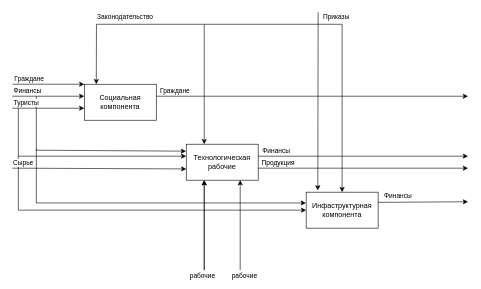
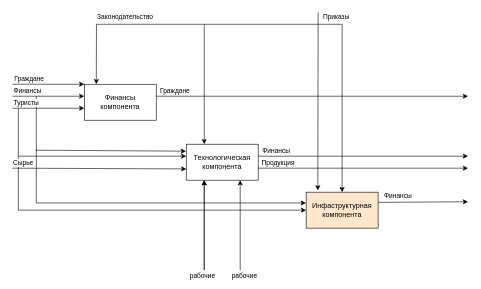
  <mxCell id="0" />
  <mxCell id="1" parent="0" />
- <mxCell id="2" value="Социальная компонента" style="rounded=0;whiteSpace=wrap;html=1;" vertex="1" parent="1"><mxGeometry x="140" y="140" width="120" height="60" as="geometry" /></mxCell>
- <mxCell id="3" value="Технологическая рабочие" style="rounded=0;whiteSpace=wrap;html=1;" vertex="1" parent="1"><mxGeometry x="310" y="240" width="120" height="60" as="geometry" /></mxCell>
- <mxCell id="4" value="Инфаструктурная компонента" style="rounded=0;whiteSpace=wrap;html=1;" vertex="1" parent="1"><mxGeometry x="510" y="320" width="120" height="60" as="geometry" /></mxCell>
+ <mxCell id="2" value="Финансы компонента" style="rounded=0;whiteSpace=wrap;html=1;" vertex="1" parent="1"><mxGeometry x="140" y="140" width="120" height="60" as="geometry" /></mxCell>
+ <mxCell id="3" value="Технологическая компонента" style="rounded=0;whiteSpace=wrap;html=1;" vertex="1" parent="1"><mxGeometry x="310" y="240" width="120" height="60" as="geometry" /></mxCell>
+ <mxCell id="4" value="Инфаструктурная компонента" style="rounded=0;whiteSpace=wrap;html=1;fillColor=#ffe6cc;" vertex="1" parent="1"><mxGeometry x="510" y="320" width="120" height="60" as="geometry" /></mxCell>
  <mxCell id="5" value="" style="endArrow=classic;html=1;rounded=0;fontFamily=Garamond;" edge="1" parent="1"><mxGeometry width="50" height="50" relative="1" as="geometry"><mxPoint x="20" y="160" as="sourcePoint" /><mxPoint x="140" y="160" as="targetPoint" /></mxGeometry></mxCell>
  <mxCell id="6" value="Финансы" style="edgeLabel;html=1;align=center;verticalAlign=middle;resizable=0;points=[];fontFamily=Helvetica;" vertex="1" connectable="0" parent="5"><mxGeometry x="0.176" y="-1" relative="1" as="geometry"><mxPoint x="-47" y="-11" as="offset" /></mxGeometry></mxCell>
  <mxCell id="7" value="" style="endArrow=classic;html=1;rounded=0;fontFamily=Helvetica;entryX=-0.003;entryY=0.194;entryDx=0;entryDy=0;entryPerimeter=0;" edge="1" parent="1" target="3"><mxGeometry width="50" height="50" relative="1" as="geometry"><mxPoint x="60" y="160" as="sourcePoint" /><mxPoint x="370" y="240" as="targetPoint" /><Array as="points"><mxPoint x="60" y="250" /></Array></mxGeometry></mxCell>
  <mxCell id="8" value="" style="endArrow=classic;html=1;rounded=0;fontFamily=Helvetica;entryX=-0.003;entryY=0.3;entryDx=0;entryDy=0;entryPerimeter=0;" edge="1" parent="1" target="4"><mxGeometry width="50" height="50" relative="1" as="geometry"><mxPoint x="60" y="248" as="sourcePoint" /><mxPoint x="308.8" y="339.4" as="targetPoint" /><Array as="points"><mxPoint x="60" y="338" /></Array></mxGeometry></mxCell>
  <mxCell id="9" value="" style="endArrow=classic;html=1;rounded=0;fontFamily=Garamond;" edge="1" parent="1"><mxGeometry width="50" height="50" relative="1" as="geometry"><mxPoint x="20" y="180" as="sourcePoint" /><mxPoint x="140" y="180" as="targetPoint" /></mxGeometry></mxCell>
  <mxCell id="10" value="Туристы" style="edgeLabel;html=1;align=center;verticalAlign=middle;resizable=0;points=[];fontFamily=Helvetica;" vertex="1" connectable="0" parent="9"><mxGeometry x="0.176" y="-1" relative="1" as="geometry"><mxPoint x="-49" y="-11" as="offset" /></mxGeometry></mxCell>
  <mxCell id="11" value="" style="endArrow=classic;html=1;rounded=0;fontFamily=Helvetica;entryX=0;entryY=0.5;entryDx=0;entryDy=0;" edge="1" parent="1" target="4"><mxGeometry width="50" height="50" relative="1" as="geometry"><mxPoint x="30" y="180" as="sourcePoint" /><mxPoint x="479.64" y="270" as="targetPoint" /><Array as="points"><mxPoint x="30" y="350" /></Array></mxGeometry></mxCell>
  <mxCell id="12" value="" style="endArrow=classic;html=1;rounded=0;fontFamily=Garamond;entryX=0;entryY=0.333;entryDx=0;entryDy=0;entryPerimeter=0;" edge="1" parent="1" target="3"><mxGeometry width="50" height="50" relative="1" as="geometry"><mxPoint x="30" y="260" as="sourcePoint" /><mxPoint x="150" y="260" as="targetPoint" /></mxGeometry></mxCell>
  <mxCell id="13" value="" style="endArrow=classic;html=1;rounded=0;fontFamily=Garamond;entryX=0.001;entryY=0.687;entryDx=0;entryDy=0;entryPerimeter=0;" edge="1" parent="1" target="3"><mxGeometry width="50" height="50" relative="1" as="geometry"><mxPoint x="20" y="280" as="sourcePoint" /><mxPoint x="140" y="280" as="targetPoint" /></mxGeometry></mxCell>
  <mxCell id="14" value="Сырье" style="edgeLabel;html=1;align=center;verticalAlign=middle;resizable=0;points=[];fontFamily=Helvetica;" vertex="1" connectable="0" parent="13"><mxGeometry x="0.176" y="-1" relative="1" as="geometry"><mxPoint x="-153" y="-11" as="offset" /></mxGeometry></mxCell>
  <mxCell id="15" value="" style="endArrow=classic;html=1;rounded=0;fontFamily=Garamond;" edge="1" parent="1"><mxGeometry width="50" height="50" relative="1" as="geometry"><mxPoint x="430" y="260" as="sourcePoint" /><mxPoint x="780" y="260" as="targetPoint" /></mxGeometry></mxCell>
  <mxCell id="16" value="Финансы" style="edgeLabel;html=1;align=center;verticalAlign=middle;resizable=0;points=[];fontFamily=Helvetica;" vertex="1" connectable="0" parent="15"><mxGeometry x="0.176" y="-1" relative="1" as="geometry"><mxPoint x="-177" y="-11" as="offset" /></mxGeometry></mxCell>
  <mxCell id="17" value="" style="endArrow=classic;html=1;rounded=0;fontFamily=Garamond;exitX=1;exitY=0.5;exitDx=0;exitDy=0;" edge="1" parent="1"><mxGeometry width="50" height="50" relative="1" as="geometry"><mxPoint x="630" y="337" as="sourcePoint" /><mxPoint x="780" y="336" as="targetPoint" /></mxGeometry></mxCell>
  <mxCell id="18" value="Финансы" style="edgeLabel;html=1;align=center;verticalAlign=middle;resizable=0;points=[];fontFamily=Helvetica;" vertex="1" connectable="0" parent="17"><mxGeometry x="0.176" y="-1" relative="1" as="geometry"><mxPoint x="-56" y="-11" as="offset" /></mxGeometry></mxCell>
  <mxCell id="19" value="" style="endArrow=classic;html=1;rounded=0;fontFamily=Garamond;" edge="1" parent="1"><mxGeometry width="50" height="50" relative="1" as="geometry"><mxPoint x="430" y="280" as="sourcePoint" /><mxPoint x="780" y="280" as="targetPoint" /></mxGeometry></mxCell>
  <mxCell id="20" value="Продукция" style="edgeLabel;html=1;align=left;verticalAlign=middle;resizable=0;points=[];fontFamily=Helvetica;" vertex="1" connectable="0" parent="19"><mxGeometry x="0.176" y="-1" relative="1" as="geometry"><mxPoint x="-202" y="-11" as="offset" /></mxGeometry></mxCell>
  <mxCell id="21" value="" style="endArrow=classic;html=1;rounded=0;fontFamily=Helvetica;" edge="1" parent="1"><mxGeometry width="50" height="50" relative="1" as="geometry"><mxPoint x="160.29" y="40" as="sourcePoint" /><mxPoint x="160" y="140" as="targetPoint" /></mxGeometry></mxCell>
  <mxCell id="22" value="Законодательство" style="edgeLabel;html=1;align=center;verticalAlign=middle;resizable=0;points=[];fontFamily=Helvetica;" vertex="1" connectable="0" parent="21"><mxGeometry x="-0.166" y="1" relative="1" as="geometry"><mxPoint x="46" y="-56" as="offset" /></mxGeometry></mxCell>
  <mxCell id="23" value="" style="endArrow=classic;html=1;rounded=0;fontFamily=Helvetica;entryX=0.25;entryY=0;entryDx=0;entryDy=0;" edge="1" parent="1" target="3"><mxGeometry width="50" height="50" relative="1" as="geometry"><mxPoint x="160" y="40" as="sourcePoint" /><mxPoint x="250" y="70" as="targetPoint" /><Array as="points"><mxPoint x="340" y="40" /></Array></mxGeometry></mxCell>
  <mxCell id="24" value="" style="endArrow=classic;html=1;rounded=0;fontFamily=Helvetica;entryX=0.5;entryY=0;entryDx=0;entryDy=0;" edge="1" parent="1" target="4"><mxGeometry width="50" height="50" relative="1" as="geometry"><mxPoint x="340" y="40" as="sourcePoint" /><mxPoint x="460" y="240" as="targetPoint" /><Array as="points"><mxPoint x="570" y="40" /></Array></mxGeometry></mxCell>
  <mxCell id="25" value="" style="endArrow=classic;html=1;rounded=0;fontFamily=Helvetica;entryX=0.162;entryY=-0.048;entryDx=0;entryDy=0;entryPerimeter=0;" edge="1" parent="1" target="4"><mxGeometry width="50" height="50" relative="1" as="geometry"><mxPoint x="530" y="20" as="sourcePoint" /><mxPoint x="530" y="110.86" as="targetPoint" /></mxGeometry></mxCell>
  <mxCell id="26" value="Приказы" style="edgeLabel;html=1;align=center;verticalAlign=middle;resizable=0;points=[];fontFamily=Helvetica;" vertex="1" connectable="0" parent="25"><mxGeometry x="-0.166" y="1" relative="1" as="geometry"><mxPoint x="29" y="-117" as="offset" /></mxGeometry></mxCell>
  <mxCell id="27" value="" style="endArrow=classic;html=1;rounded=0;fontFamily=Garamond;" edge="1" parent="1"><mxGeometry width="50" height="50" relative="1" as="geometry"><mxPoint x="260" y="160" as="sourcePoint" /><mxPoint x="780" y="160" as="targetPoint" /></mxGeometry></mxCell>
  <mxCell id="28" value="Граждане" style="edgeLabel;html=1;align=center;verticalAlign=middle;resizable=0;points=[];fontFamily=Helvetica;" vertex="1" connectable="0" parent="27"><mxGeometry x="0.176" y="-1" relative="1" as="geometry"><mxPoint x="-276" y="-11" as="offset" /></mxGeometry></mxCell>
  <mxCell id="29" value="" style="endArrow=classic;html=1;rounded=0;fontFamily=Helvetica;entryX=0.25;entryY=1;entryDx=0;entryDy=0;" edge="1" parent="1" target="3"><mxGeometry width="50" height="50" relative="1" as="geometry"><mxPoint x="340" y="450" as="sourcePoint" /><mxPoint x="320" y="240" as="targetPoint" /></mxGeometry></mxCell>
  <mxCell id="30" value="рабочие" style="edgeLabel;html=1;align=center;verticalAlign=middle;resizable=0;points=[];fontFamily=Helvetica;" vertex="1" connectable="0" parent="1"><mxGeometry x="340.004" y="460" as="geometry"><mxPoint x="-4" y="-2" as="offset" /></mxGeometry></mxCell>
  <mxCell id="31" value="" style="endArrow=classic;html=1;rounded=0;fontFamily=Garamond;" edge="1" parent="1"><mxGeometry width="50" height="50" relative="1" as="geometry"><mxPoint x="20" y="140" as="sourcePoint" /><mxPoint x="140" y="140" as="targetPoint" /></mxGeometry></mxCell>
  <mxCell id="32" value="Граждане" style="edgeLabel;html=1;align=center;verticalAlign=middle;resizable=0;points=[];fontFamily=Helvetica;" vertex="1" connectable="0" parent="31"><mxGeometry x="0.176" y="-1" relative="1" as="geometry"><mxPoint x="-44" y="-11" as="offset" /></mxGeometry></mxCell>
  <mxCell id="33" value="" style="endArrow=classic;html=1;rounded=0;fontFamily=Helvetica;entryX=0.25;entryY=1;entryDx=0;entryDy=0;" edge="1" parent="1"><mxGeometry width="50" height="50" relative="1" as="geometry"><mxPoint x="340" y="450" as="sourcePoint" /><mxPoint x="340" y="300" as="targetPoint" /></mxGeometry></mxCell>
  <mxCell id="34" value="рабочие" style="edgeLabel;html=1;align=center;verticalAlign=middle;resizable=0;points=[];fontFamily=Helvetica;" vertex="1" connectable="0" parent="1"><mxGeometry x="340.004" y="460" as="geometry"><mxPoint x="-4" y="-2" as="offset" /></mxGeometry></mxCell>
  <mxCell id="35" value="" style="endArrow=classic;html=1;rounded=0;fontFamily=Helvetica;entryX=0.25;entryY=1;entryDx=0;entryDy=0;" edge="1" parent="1"><mxGeometry width="50" height="50" relative="1" as="geometry"><mxPoint x="400" y="450" as="sourcePoint" /><mxPoint x="400" y="300" as="targetPoint" /></mxGeometry></mxCell>
  <mxCell id="36" value="рабочие" style="edgeLabel;html=1;align=center;verticalAlign=middle;resizable=0;points=[];fontFamily=Helvetica;" vertex="1" connectable="0" parent="1"><mxGeometry x="410.004" y="460" as="geometry"><mxPoint x="-4" y="-2" as="offset" /></mxGeometry></mxCell>
